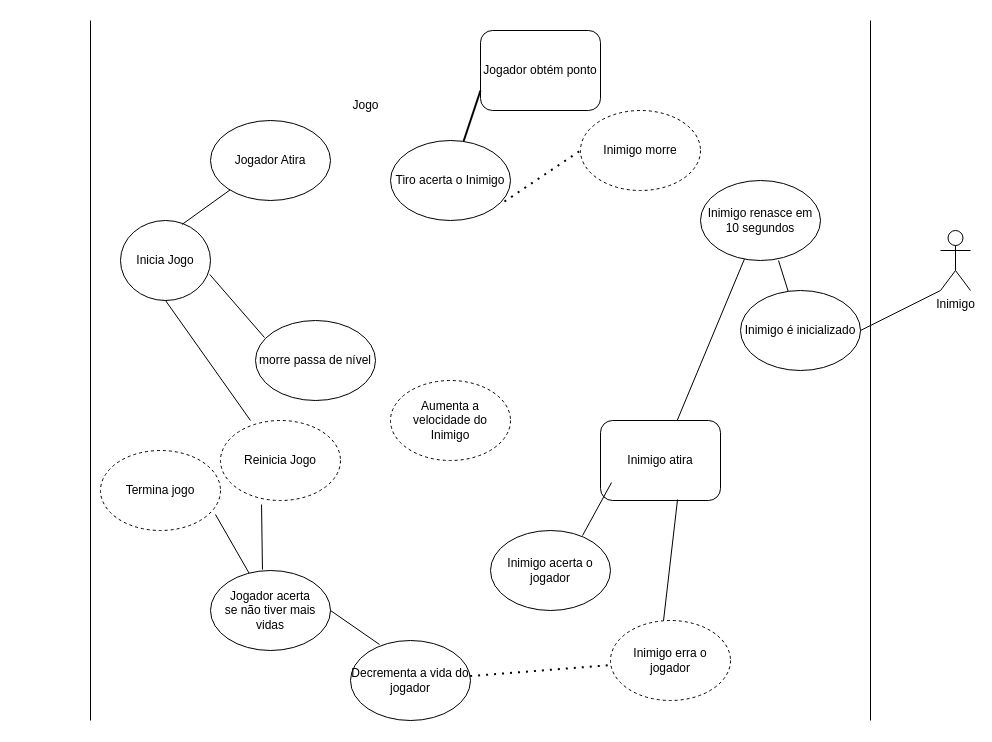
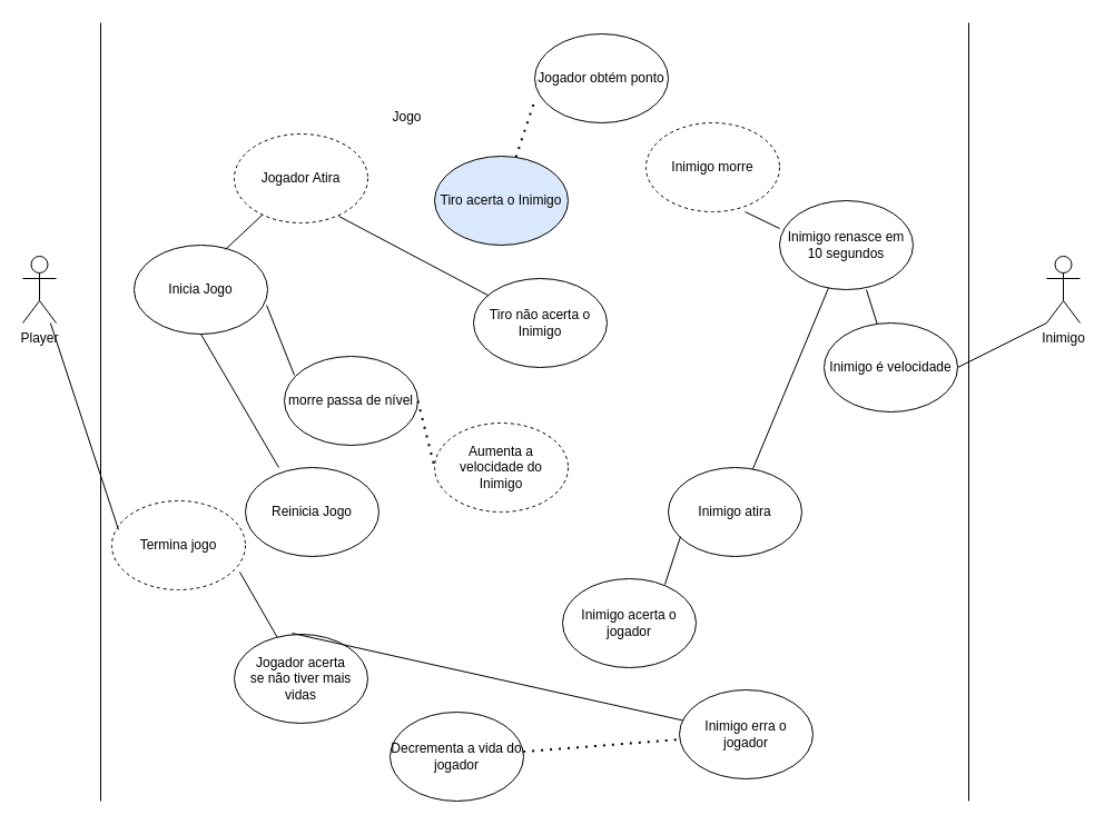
  <mxCell id="0" />
  <mxCell id="1" parent="0" />
+ <mxCell id="2" value="Player" style="shape=umlActor;verticalLabelPosition=bottom;verticalAlign=top;html=1;outlineConnect=0;" vertex="1" parent="1"><mxGeometry x="20" y="230" width="30" height="60" as="geometry" /></mxCell>
  <mxCell id="3" value="" style="endArrow=none;html=1;rounded=0;" edge="1" parent="1"><mxGeometry width="50" height="50" relative="1" as="geometry"><mxPoint x="90" y="720" as="sourcePoint" /><mxPoint x="90" y="20" as="targetPoint" /></mxGeometry></mxCell>
- <mxCell id="4" value="Inicia Jogo" style="ellipse;whiteSpace=wrap;html=1;" vertex="1" parent="1"><mxGeometry x="120" y="220" width="90" height="80" as="geometry" /></mxCell>
- <mxCell id="5" value="Jogador Atira" style="ellipse;whiteSpace=wrap;html=1;" vertex="1" parent="1"><mxGeometry x="210" y="120" width="120" height="80" as="geometry" /></mxCell>
+ <mxCell id="4" value="Inicia Jogo" style="ellipse;whiteSpace=wrap;html=1;" vertex="1" parent="1"><mxGeometry x="120" y="220" width="120" height="80" as="geometry" /></mxCell>
+ <mxCell id="5" value="Jogador Atira" style="ellipse;whiteSpace=wrap;html=1;dashed=1;" vertex="1" parent="1"><mxGeometry x="210" y="120" width="120" height="80" as="geometry" /></mxCell>
  <mxCell id="6" value="" style="endArrow=none;html=1;rounded=0;exitX=0.683;exitY=0.05;exitDx=0;exitDy=0;exitPerimeter=0;" edge="1" parent="1" source="4" target="5"><mxGeometry width="50" height="50" relative="1" as="geometry"><mxPoint x="290" y="420" as="sourcePoint" /><mxPoint x="340" y="370" as="targetPoint" /></mxGeometry></mxCell>
  <mxCell id="7" value="Inimigo morre" style="ellipse;whiteSpace=wrap;html=1;dashed=1;" vertex="1" parent="1"><mxGeometry x="580" y="110" width="120" height="80" as="geometry" /></mxCell>
  <mxCell id="8" value="Jogo" style="text;html=1;align=center;verticalAlign=middle;resizable=0;points=[];autosize=1;strokeColor=none;fillColor=none;" vertex="1" parent="1"><mxGeometry x="340" y="90" width="50" height="30" as="geometry" /></mxCell>
- <mxCell id="9" value="Jogador obtém ponto" style="whiteSpace=wrap;html=1;rounded=1;" vertex="1" parent="1"><mxGeometry x="480" y="30" width="120" height="80" as="geometry" /></mxCell>
- <mxCell id="10" value="" style="endArrow=none;dashed=0;html=1;dashPattern=1 3;strokeWidth=2;rounded=0;entryX=0;entryY=0.75;entryDx=0;entryDy=0;entryPerimeter=0;" edge="1" parent="1" source="15" target="9"><mxGeometry width="50" height="50" relative="1" as="geometry"><mxPoint x="290" y="420" as="sourcePoint" /><mxPoint x="340" y="370" as="targetPoint" /></mxGeometry></mxCell>
+ <mxCell id="9" value="Jogador obtém ponto" style="ellipse;whiteSpace=wrap;html=1;" vertex="1" parent="1"><mxGeometry x="480" y="30" width="120" height="80" as="geometry" /></mxCell>
+ <mxCell id="10" value="" style="endArrow=none;dashed=1;html=1;dashPattern=1 3;strokeWidth=2;rounded=0;entryX=0;entryY=0.75;entryDx=0;entryDy=0;entryPerimeter=0;" edge="1" parent="1" source="15" target="9"><mxGeometry width="50" height="50" relative="1" as="geometry"><mxPoint x="290" y="420" as="sourcePoint" /><mxPoint x="340" y="370" as="targetPoint" /></mxGeometry></mxCell>
  <mxCell id="11" value="morre passa de nível" style="ellipse;whiteSpace=wrap;html=1;" vertex="1" parent="1"><mxGeometry x="255" y="320" width="120" height="80" as="geometry" /></mxCell>
  <mxCell id="12" value="" style="endArrow=none;html=1;rounded=0;entryX=0.992;entryY=0.675;entryDx=0;entryDy=0;exitX=0.075;exitY=0.213;exitDx=0;exitDy=0;exitPerimeter=0;entryPerimeter=0;" edge="1" parent="1" source="11" target="4"><mxGeometry width="50" height="50" relative="1" as="geometry"><mxPoint x="290" y="420" as="sourcePoint" /><mxPoint x="340" y="370" as="targetPoint" /></mxGeometry></mxCell>
  <mxCell id="13" value="Aumenta a velocidade do &lt;br&gt;Inimigo&lt;br&gt;" style="ellipse;whiteSpace=wrap;html=1;dashed=1;" vertex="1" parent="1"><mxGeometry x="390" y="380" width="120" height="80" as="geometry" /></mxCell>
- <mxCell id="15" value="Tiro acerta o Inimigo" style="ellipse;whiteSpace=wrap;html=1;" vertex="1" parent="1"><mxGeometry x="390" y="140" width="120" height="80" as="geometry" /></mxCell>
- <mxCell id="16" value="" style="endArrow=none;dashed=1;html=1;dashPattern=1 3;strokeWidth=2;rounded=0;entryX=0;entryY=0.5;entryDx=0;entryDy=0;exitX=0.95;exitY=0.763;exitDx=0;exitDy=0;exitPerimeter=0;" edge="1" parent="1" source="15" target="7"><mxGeometry width="50" height="50" relative="1" as="geometry"><mxPoint x="430" y="310" as="sourcePoint" /><mxPoint x="480" y="260" as="targetPoint" /></mxGeometry></mxCell>
+ <mxCell id="14" value="" style="endArrow=none;dashed=1;html=1;dashPattern=1 3;strokeWidth=2;rounded=0;entryX=0;entryY=0.5;entryDx=0;entryDy=0;exitX=1;exitY=0.5;exitDx=0;exitDy=0;" edge="1" parent="1" source="11" target="13"><mxGeometry width="50" height="50" relative="1" as="geometry"><mxPoint x="290" y="420" as="sourcePoint" /><mxPoint x="340" y="370" as="targetPoint" /></mxGeometry></mxCell>
+ <mxCell id="15" value="Tiro acerta o Inimigo" style="ellipse;whiteSpace=wrap;html=1;fillColor=#dae8fc;" vertex="1" parent="1"><mxGeometry x="390" y="140" width="120" height="80" as="geometry" /></mxCell>
+ <mxCell id="17" value="Tiro não acerta o Inimigo" style="ellipse;whiteSpace=wrap;html=1;" vertex="1" parent="1"><mxGeometry x="425" y="250" width="120" height="80" as="geometry" /></mxCell>
+ <mxCell id="18" value="" style="endArrow=none;html=1;rounded=0;entryX=0.783;entryY=0.925;entryDx=0;entryDy=0;entryPerimeter=0;" edge="1" parent="1" source="17" target="5"><mxGeometry width="50" height="50" relative="1" as="geometry"><mxPoint x="310" y="290" as="sourcePoint" /><mxPoint x="360" y="240" as="targetPoint" /></mxGeometry></mxCell>
  <mxCell id="19" value="Inimigo" style="shape=umlActor;verticalLabelPosition=bottom;verticalAlign=top;html=1;outlineConnect=0;" vertex="1" parent="1"><mxGeometry x="940" y="230" width="30" height="60" as="geometry" /></mxCell>
  <mxCell id="20" value="" style="endArrow=none;html=1;rounded=0;" edge="1" parent="1"><mxGeometry width="50" height="50" relative="1" as="geometry"><mxPoint x="870" y="720" as="sourcePoint" /><mxPoint x="870" y="20" as="targetPoint" /></mxGeometry></mxCell>
- <mxCell id="21" value="Inimigo é inicializado" style="ellipse;whiteSpace=wrap;html=1;" vertex="1" parent="1"><mxGeometry x="740" y="290" width="120" height="80" as="geometry" /></mxCell>
+ <mxCell id="21" value="Inimigo é velocidade" style="ellipse;whiteSpace=wrap;html=1;" vertex="1" parent="1"><mxGeometry x="740" y="290" width="120" height="80" as="geometry" /></mxCell>
  <mxCell id="22" value="" style="endArrow=none;html=1;rounded=0;entryX=0;entryY=1;entryDx=0;entryDy=0;entryPerimeter=0;exitX=1;exitY=0.5;exitDx=0;exitDy=0;" edge="1" parent="1" source="21" target="19"><mxGeometry width="50" height="50" relative="1" as="geometry"><mxPoint x="870" y="330" as="sourcePoint" /><mxPoint x="920" y="280" as="targetPoint" /></mxGeometry></mxCell>
- <mxCell id="23" value="Inimigo atira" style="whiteSpace=wrap;html=1;rounded=1;" vertex="1" parent="1"><mxGeometry x="600" y="420" width="120" height="80" as="geometry" /></mxCell>
+ <mxCell id="23" value="Inimigo atira" style="ellipse;whiteSpace=wrap;html=1;" vertex="1" parent="1"><mxGeometry x="600" y="420" width="120" height="80" as="geometry" /></mxCell>
  <mxCell id="24" value="" style="endArrow=none;html=1;rounded=0;" edge="1" parent="1" source="23" target="30"><mxGeometry width="50" height="50" relative="1" as="geometry"><mxPoint x="290" y="420" as="sourcePoint" /><mxPoint x="340" y="370" as="targetPoint" /></mxGeometry></mxCell>
- <mxCell id="25" value="Inimigo acerta o jogador" style="ellipse;whiteSpace=wrap;html=1;" vertex="1" parent="1"><mxGeometry x="490" y="530" width="120" height="80" as="geometry" /></mxCell>
+ <mxCell id="25" value="Inimigo acerta o jogador" style="ellipse;whiteSpace=wrap;html=1;" vertex="1" parent="1"><mxGeometry x="505" y="520" width="120" height="80" as="geometry" /></mxCell>
  <mxCell id="26" value="" style="endArrow=none;html=1;rounded=0;entryX=0.092;entryY=0.775;entryDx=0;entryDy=0;entryPerimeter=0;exitX=0.767;exitY=0.063;exitDx=0;exitDy=0;exitPerimeter=0;" edge="1" parent="1" source="25" target="23"><mxGeometry width="50" height="50" relative="1" as="geometry"><mxPoint x="290" y="420" as="sourcePoint" /><mxPoint x="340" y="370" as="targetPoint" /></mxGeometry></mxCell>
  <mxCell id="27" value="Decrementa a vida do jogador" style="ellipse;whiteSpace=wrap;html=1;" vertex="1" parent="1"><mxGeometry x="350" y="640" width="120" height="80" as="geometry" /></mxCell>
  <mxCell id="28" value="" style="endArrow=none;dashed=1;html=1;dashPattern=1 3;strokeWidth=2;rounded=0;" edge="1" parent="1" source="27" target="34"><mxGeometry width="50" height="50" relative="1" as="geometry"><mxPoint x="420" y="600" as="sourcePoint" /><mxPoint x="470" y="550" as="targetPoint" /></mxGeometry></mxCell>
  <mxCell id="29" value="Jogador acerta &lt;br&gt;se não tiver mais vidas" style="ellipse;whiteSpace=wrap;html=1;" vertex="1" parent="1"><mxGeometry x="210" y="570" width="120" height="80" as="geometry" /></mxCell>
  <mxCell id="30" value="Inimigo renasce em 10 segundos" style="ellipse;whiteSpace=wrap;html=1;" vertex="1" parent="1"><mxGeometry x="700" y="180" width="120" height="80" as="geometry" /></mxCell>
+ <mxCell id="31" value="" style="endArrow=none;html=1;rounded=0;entryX=0.742;entryY=1;entryDx=0;entryDy=0;entryPerimeter=0;exitX=0;exitY=0.313;exitDx=0;exitDy=0;exitPerimeter=0;" edge="1" parent="1" source="30" target="7"><mxGeometry width="50" height="50" relative="1" as="geometry"><mxPoint x="600" y="290" as="sourcePoint" /><mxPoint x="650" y="240" as="targetPoint" /></mxGeometry></mxCell>
  <mxCell id="32" value="" style="endArrow=none;html=1;rounded=0;entryX=0.65;entryY=1;entryDx=0;entryDy=0;entryPerimeter=0;" edge="1" parent="1" source="21" target="30"><mxGeometry width="50" height="50" relative="1" as="geometry"><mxPoint x="290" y="420" as="sourcePoint" /><mxPoint x="340" y="370" as="targetPoint" /></mxGeometry></mxCell>
- <mxCell id="33" value="" style="endArrow=none;html=1;rounded=0;entryX=0.642;entryY=0.988;entryDx=0;entryDy=0;entryPerimeter=0;exitX=0.442;exitY=0;exitDx=0;exitDy=0;exitPerimeter=0;" edge="1" parent="1" source="34" target="23"><mxGeometry width="50" height="50" relative="1" as="geometry"><mxPoint x="660" y="510" as="sourcePoint" /><mxPoint x="631" y="452" as="targetPoint" /></mxGeometry></mxCell>
- <mxCell id="34" value="Inimigo erra o &lt;br&gt;jogador" style="ellipse;whiteSpace=wrap;html=1;dashed=1;" vertex="1" parent="1"><mxGeometry x="610" y="620" width="120" height="80" as="geometry" /></mxCell>
- <mxCell id="35" value="" style="endArrow=none;html=1;rounded=0;entryX=0.242;entryY=0.05;entryDx=0;entryDy=0;entryPerimeter=0;exitX=1;exitY=0.5;exitDx=0;exitDy=0;" edge="1" parent="1" source="29" target="27"><mxGeometry width="50" height="50" relative="1" as="geometry"><mxPoint x="160" y="610" as="sourcePoint" /><mxPoint x="210" y="560" as="targetPoint" /></mxGeometry></mxCell>
+ <mxCell id="34" value="Inimigo erra o &lt;br&gt;jogador" style="ellipse;whiteSpace=wrap;html=1;" vertex="1" parent="1"><mxGeometry x="610" y="620" width="120" height="80" as="geometry" /></mxCell>
  <mxCell id="36" value="Termina jogo" style="ellipse;whiteSpace=wrap;html=1;dashed=1;" vertex="1" parent="1"><mxGeometry x="100" y="450" width="120" height="80" as="geometry" /></mxCell>
+ <mxCell id="37" value="" style="endArrow=none;html=1;rounded=0;entryX=0.05;entryY=0.325;entryDx=0;entryDy=0;entryPerimeter=0;" edge="1" parent="1" source="2" target="36"><mxGeometry width="50" height="50" relative="1" as="geometry"><mxPoint x="30" y="470" as="sourcePoint" /><mxPoint x="80" y="420" as="targetPoint" /></mxGeometry></mxCell>
  <mxCell id="38" value="" style="endArrow=none;html=1;rounded=0;entryX=0.958;entryY=0.8;entryDx=0;entryDy=0;entryPerimeter=0;" edge="1" parent="1" source="29" target="36"><mxGeometry width="50" height="50" relative="1" as="geometry"><mxPoint x="-70" y="520" as="sourcePoint" /><mxPoint x="-20" y="470" as="targetPoint" /></mxGeometry></mxCell>
- <mxCell id="39" value="Reinicia Jogo" style="ellipse;whiteSpace=wrap;html=1;dashed=1;" vertex="1" parent="1"><mxGeometry x="220" y="420" width="120" height="80" as="geometry" /></mxCell>
- <mxCell id="40" value="" style="endArrow=none;html=1;rounded=0;entryX=0.342;entryY=1.05;entryDx=0;entryDy=0;entryPerimeter=0;exitX=0.433;exitY=-0.012;exitDx=0;exitDy=0;exitPerimeter=0;" edge="1" parent="1" source="29" target="39"><mxGeometry width="50" height="50" relative="1" as="geometry"><mxPoint x="260" y="550" as="sourcePoint" /><mxPoint x="225" y="524" as="targetPoint" /></mxGeometry></mxCell>
+ <mxCell id="39" value="Reinicia Jogo" style="ellipse;whiteSpace=wrap;html=1;" vertex="1" parent="1"><mxGeometry x="220" y="420" width="120" height="80" as="geometry" /></mxCell>
+ <mxCell id="40" value="" style="endArrow=none;html=1;rounded=0;exitX=0.433;exitY=-0.012;exitDx=0;exitDy=0;exitPerimeter=0;" edge="1" parent="1" source="29" target="34"><mxGeometry width="50" height="50" relative="1" as="geometry"><mxPoint x="260" y="550" as="sourcePoint" /><mxPoint x="225" y="524" as="targetPoint" /></mxGeometry></mxCell>
  <mxCell id="41" value="" style="endArrow=none;html=1;rounded=0;entryX=0.5;entryY=1;entryDx=0;entryDy=0;exitX=0.25;exitY=0;exitDx=0;exitDy=0;exitPerimeter=0;" edge="1" parent="1" source="39" target="4"><mxGeometry width="50" height="50" relative="1" as="geometry"><mxPoint x="130" y="420" as="sourcePoint" /><mxPoint x="180" y="370" as="targetPoint" /></mxGeometry></mxCell>
